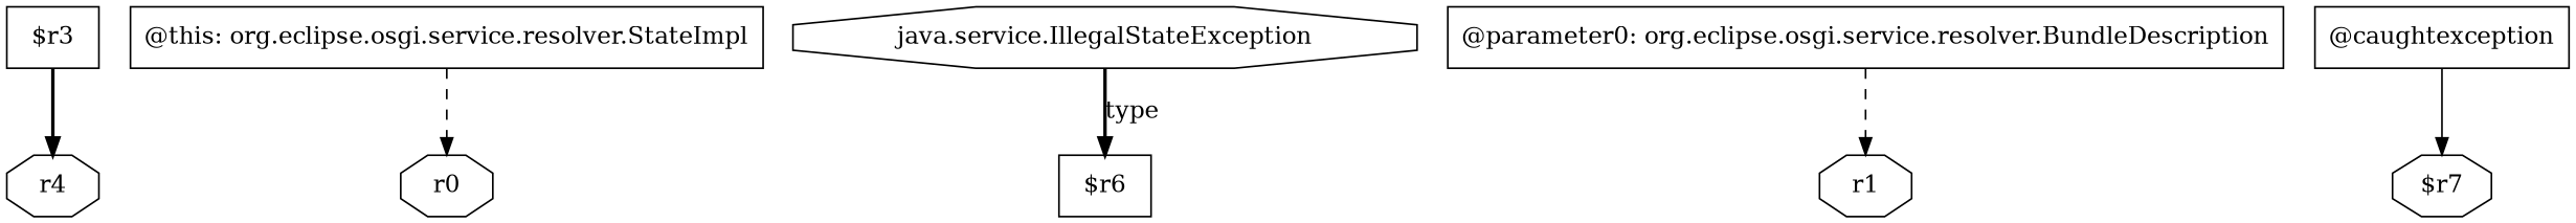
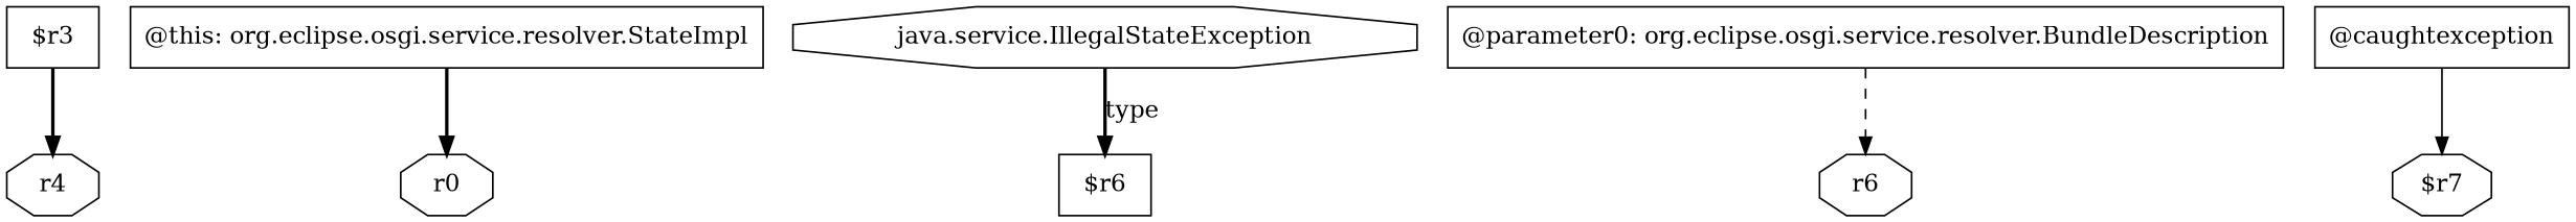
  digraph {
    node [shape=box]
    edge [style=bold]
    n1 [label="$r3"]
    n2 [label=r4 shape=octagon]
    n3 [label="@this: org.eclipse.osgi.service.resolver.StateImpl"]
    n4 [label=r0 shape=octagon]
    n5 [label="java.service.IllegalStateException" shape=octagon]
    n6 [label="$r6"]
    n7 [label="@parameter0: org.eclipse.osgi.service.resolver.BundleDescription"]
-   n8 [label=r1 shape=octagon]
+   n8 [label=r6 shape=octagon]
    n9 [label="@caughtexception"]
    n10 [label="$r7" shape=octagon]
    n1 -> n2
-   n3 -> n4 [style=dashed]
+   n3 -> n4
    n5 -> n6 [label=type]
    n7 -> n8 [style=dashed]
    n9 -> n10 [style=solid]
  }
